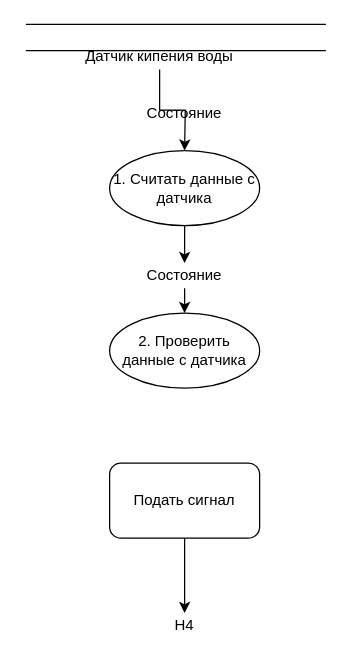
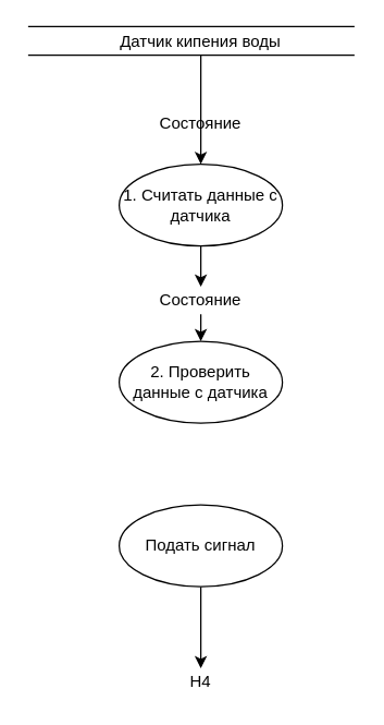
  <mxCell id="0" />
  <mxCell id="1" parent="0" />
  <mxCell id="2" value="" style="shape=link;html=1;width=21;" parent="1" edge="1"><mxGeometry width="50" height="50" relative="1" as="geometry"><mxPoint x="20" y="29.5" as="sourcePoint" /><mxPoint x="260" y="29.5" as="targetPoint" /></mxGeometry></mxCell>
  <mxCell id="3" style="edgeStyle=orthogonalEdgeStyle;rounded=0;orthogonalLoop=1;jettySize=auto;html=1;exitX=0.5;exitY=1;exitDx=0;exitDy=0;entryX=0.5;entryY=0;entryDx=0;entryDy=0;" parent="1" source="4" edge="1"><mxGeometry relative="1" as="geometry"><mxPoint x="147" y="120" as="targetPoint" /></mxGeometry></mxCell>
- <mxCell id="4" value="Датчик кипения воды" style="text;html=1;strokeColor=none;fillColor=none;align=center;verticalAlign=middle;whiteSpace=wrap;rounded=0;" parent="1" vertex="1"><mxGeometry x="27" y="35" width="200" height="20" as="geometry" /></mxCell>
+ <mxCell id="4" value="Датчик кипения воды" style="text;html=1;strokeColor=none;fillColor=none;align=center;verticalAlign=middle;whiteSpace=wrap;rounded=0;" parent="1" vertex="1"><mxGeometry x="47" y="20" width="200" height="20" as="geometry" /></mxCell>
  <mxCell id="5" value="1. Считать данные с датчика" style="ellipse;whiteSpace=wrap;html=1;" parent="1" vertex="1"><mxGeometry x="87" y="120" width="120" height="60" as="geometry" /></mxCell>
  <mxCell id="6" value="" style="endArrow=classic;html=1;exitX=0.5;exitY=1;exitDx=0;exitDy=0;entryX=0.5;entryY=0;entryDx=0;entryDy=0;" parent="1" source="11" target="7" edge="1"><mxGeometry width="50" height="50" relative="1" as="geometry"><mxPoint x="147" y="360" as="sourcePoint" /><mxPoint x="147" y="340" as="targetPoint" /></mxGeometry></mxCell>
  <mxCell id="7" value="2. Проверить данные с датчика&lt;br&gt;" style="ellipse;whiteSpace=wrap;html=1;" parent="1" vertex="1"><mxGeometry x="87" y="250" width="120" height="60" as="geometry" /></mxCell>
  <mxCell id="8" style="edgeStyle=orthogonalEdgeStyle;rounded=0;orthogonalLoop=1;jettySize=auto;html=1;exitX=0.5;exitY=1;exitDx=0;exitDy=0;" edge="1" parent="1" source="9"><mxGeometry relative="1" as="geometry"><mxPoint x="147" y="490" as="targetPoint" /></mxGeometry></mxCell>
- <mxCell id="9" value="Подать сигнал&lt;br&gt;" style="whiteSpace=wrap;html=1;rounded=1;" parent="1" vertex="1"><mxGeometry x="87" y="370" width="120" height="60" as="geometry" /></mxCell>
+ <mxCell id="9" value="Подать сигнал&lt;br&gt;" style="ellipse;whiteSpace=wrap;html=1;" parent="1" vertex="1"><mxGeometry x="87" y="370" width="120" height="60" as="geometry" /></mxCell>
  <mxCell id="10" value="Состояние" style="text;html=1;strokeColor=none;fillColor=none;align=center;verticalAlign=middle;whiteSpace=wrap;rounded=0;" vertex="1" parent="1"><mxGeometry x="127" y="80" width="40" height="20" as="geometry" /></mxCell>
  <mxCell id="11" value="Состояние" style="text;html=1;strokeColor=none;fillColor=none;align=center;verticalAlign=middle;whiteSpace=wrap;rounded=0;" vertex="1" parent="1"><mxGeometry x="127" y="210" width="40" height="20" as="geometry" /></mxCell>
  <mxCell id="12" value="" style="endArrow=classic;html=1;exitX=0.5;exitY=1;exitDx=0;exitDy=0;entryX=0.5;entryY=0;entryDx=0;entryDy=0;" edge="1" parent="1" source="5" target="11"><mxGeometry width="50" height="50" relative="1" as="geometry"><mxPoint x="147" y="180" as="sourcePoint" /><mxPoint x="147" y="250" as="targetPoint" /></mxGeometry></mxCell>
  <mxCell id="13" value="H4" style="text;html=1;strokeColor=none;fillColor=none;align=center;verticalAlign=middle;whiteSpace=wrap;rounded=0;" vertex="1" parent="1"><mxGeometry x="127" y="490" width="40" height="20" as="geometry" /></mxCell>
